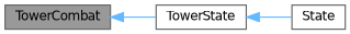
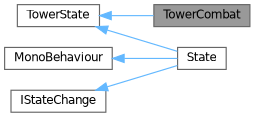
  digraph {
    rankdir=LR
    node [color=gray40 fillcolor=white fontname=Helvetica fontsize=10 shape=box style=filled]
    edge [color=steelblue1 dir=back fontname=Helvetica fontsize=10 labelfontname=Helvetica labelfontsize=10 style=solid]
    n1 [fillcolor=grey60 fontcolor=black height=0.2 label=TowerCombat width=0.4]
    n2 [height=0.2 label=TowerState width=0.4]
    n3 [height=0.2 label=State width=0.4]
-   n1 -> n2
+   n4 [height=0.2 label=MonoBehaviour width=0.4]
+   n5 [height=0.2 label=IStateChange width=0.4]
+   n2 -> n1
    n2 -> n3
+   n4 -> n3
+   n5 -> n3
  }
